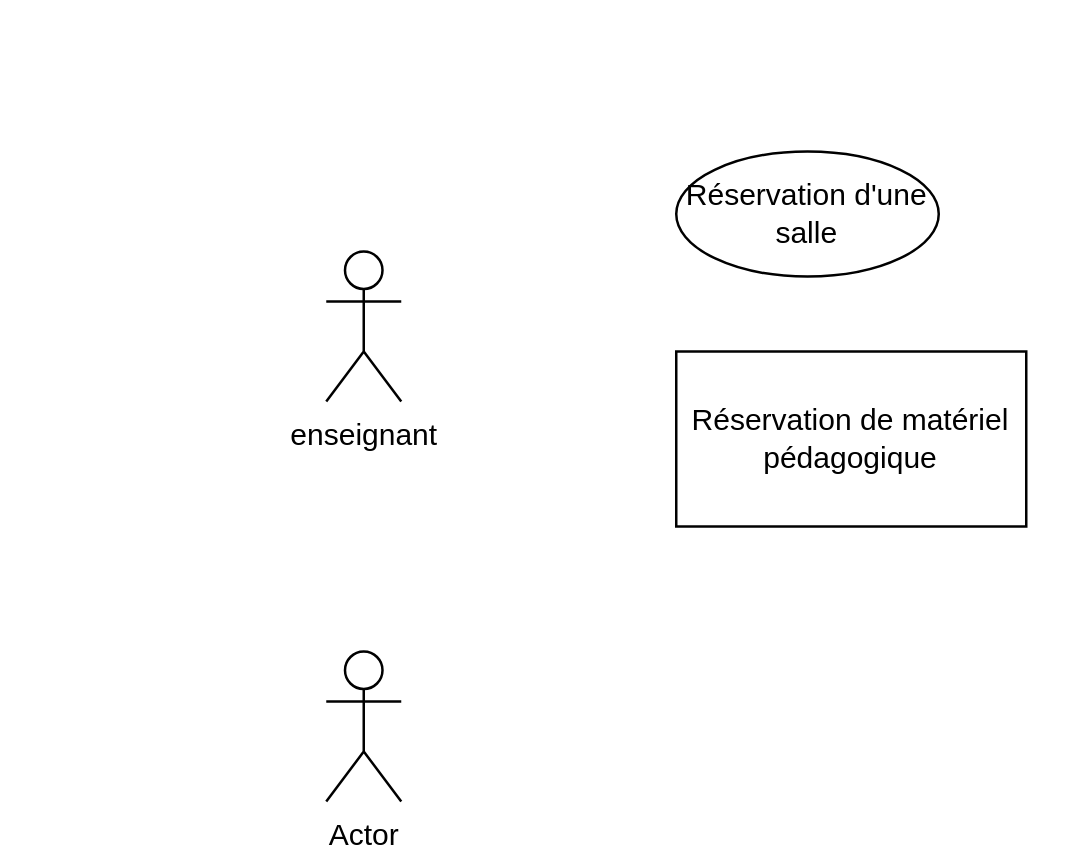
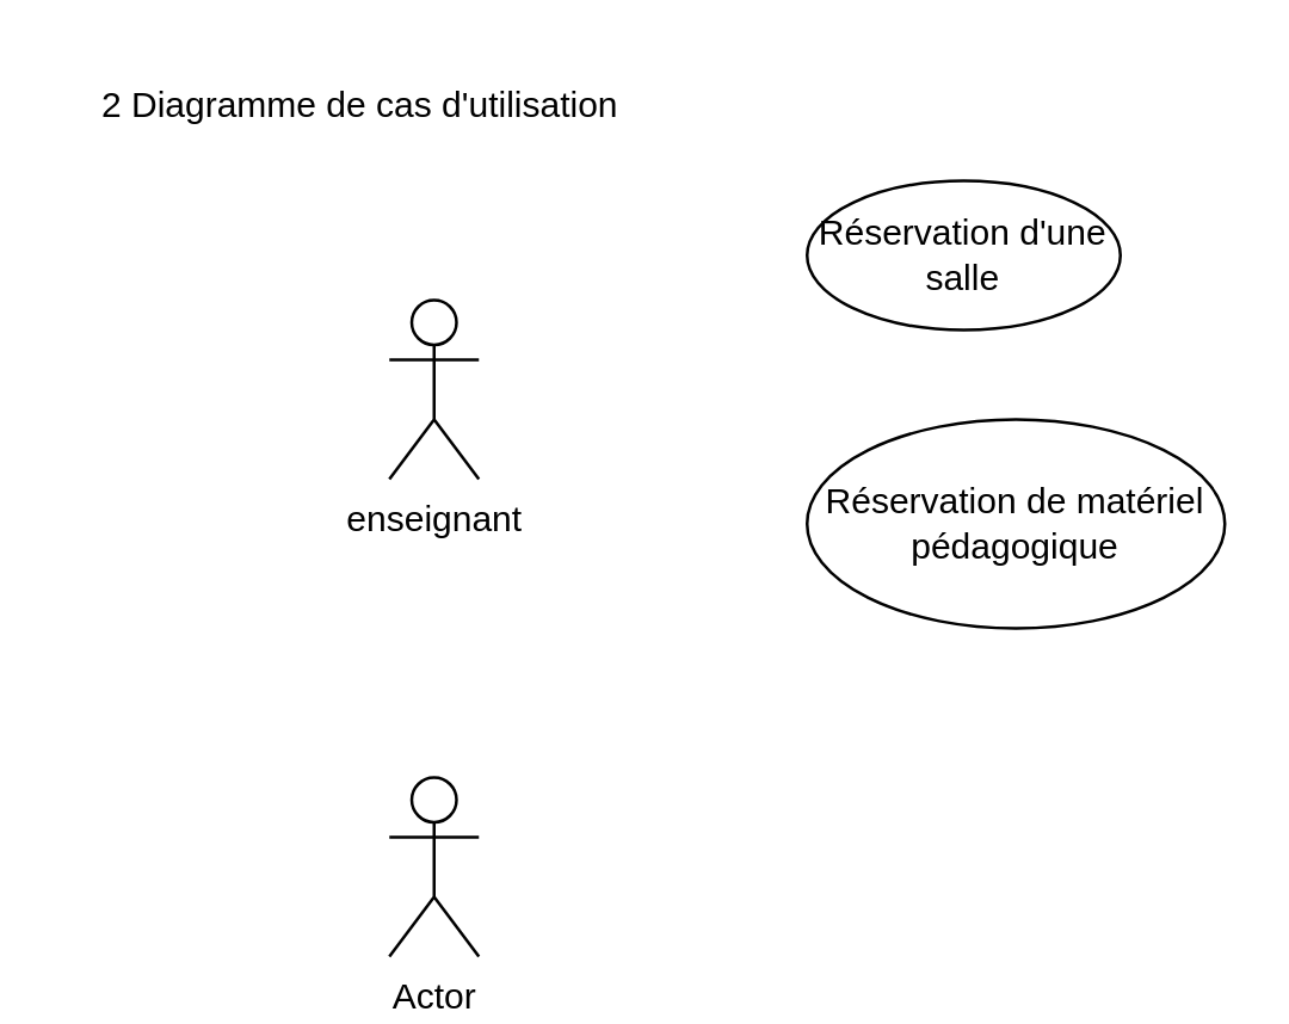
  <mxCell id="0" />
  <mxCell id="1" parent="0" />
  <mxCell id="2" value="&lt;div&gt;enseignant&lt;/div&gt;&lt;div&gt;&lt;br&gt;&lt;/div&gt;" style="shape=umlActor;verticalLabelPosition=bottom;verticalAlign=top;html=1;" vertex="1" parent="1"><mxGeometry x="130" y="100" width="30" height="60" as="geometry" /></mxCell>
+ <mxCell id="3" value="2 Diagramme de cas d'utilisation" style="text;html=1;align=center;verticalAlign=middle;resizable=0;points=[];autosize=1;strokeColor=none;fillColor=none;" vertex="1" parent="1"><mxGeometry width="200" height="30" as="geometry" x="20" y="20" /></mxCell>
  <mxCell id="4" value="Réservation d'une salle" style="ellipse;whiteSpace=wrap;html=1;" vertex="1" parent="1"><mxGeometry x="270" y="60" width="105" height="50" as="geometry" /></mxCell>
- <mxCell id="5" value="Réservation de matériel pédagogique" style="whiteSpace=wrap;html=1;rounded=0;" vertex="1" parent="1"><mxGeometry x="270" y="140" width="140" height="70" as="geometry" /></mxCell>
+ <mxCell id="5" value="Réservation de matériel pédagogique" style="ellipse;whiteSpace=wrap;html=1;" vertex="1" parent="1"><mxGeometry x="270" y="140" width="140" height="70" as="geometry" /></mxCell>
  <mxCell id="6" value="Actor" style="shape=umlActor;verticalLabelPosition=bottom;verticalAlign=top;html=1;" vertex="1" parent="1"><mxGeometry x="130" y="260" width="30" height="60" as="geometry" /></mxCell>
